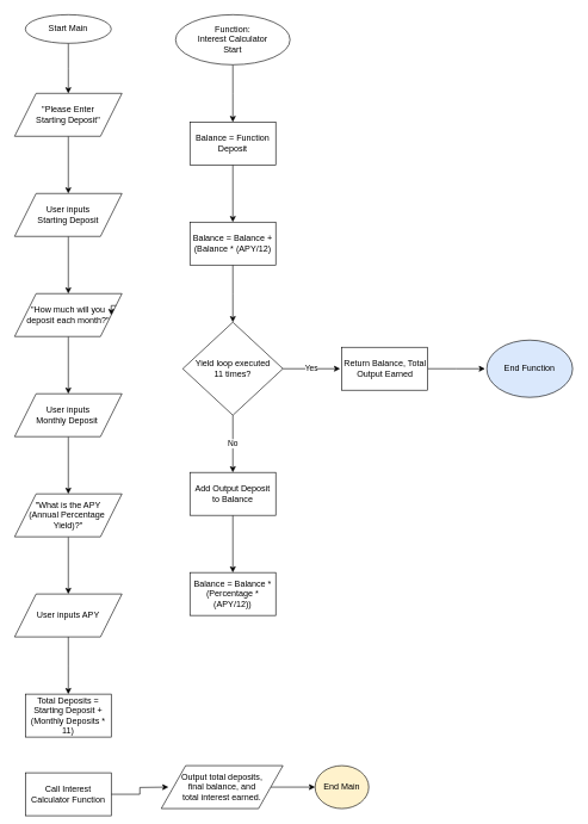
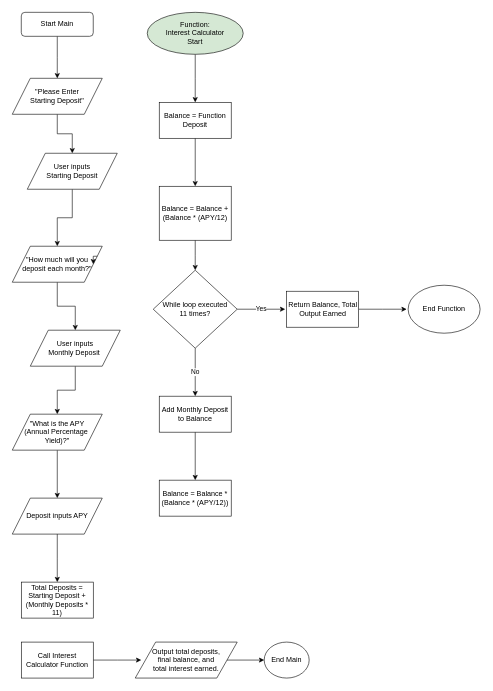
  <mxCell id="0" />
  <mxCell id="1" parent="0" />
  <mxCell id="2" style="edgeStyle=orthogonalEdgeStyle;rounded=0;orthogonalLoop=1;jettySize=auto;html=1;exitX=0.5;exitY=1;exitDx=0;exitDy=0;" edge="1" parent="1" source="3"><mxGeometry relative="1" as="geometry"><mxPoint x="95" y="130" as="targetPoint" /></mxGeometry></mxCell>
- <mxCell id="3" value="Start Main" style="ellipse;whiteSpace=wrap;html=1;" vertex="1" parent="1"><mxGeometry x="35" y="20" width="120" height="40" as="geometry" /></mxCell>
+ <mxCell id="3" value="Start Main" style="whiteSpace=wrap;html=1;rounded=1;" vertex="1" parent="1"><mxGeometry x="35" y="20" width="120" height="40" as="geometry" /></mxCell>
  <mxCell id="4" value="" style="edgeStyle=orthogonalEdgeStyle;rounded=0;orthogonalLoop=1;jettySize=auto;html=1;" edge="1" parent="1" source="5" target="7"><mxGeometry relative="1" as="geometry" /></mxCell>
  <mxCell id="5" value="&quot;Please Enter &lt;br&gt;Starting Deposit&quot;" style="shape=parallelogram;perimeter=parallelogramPerimeter;whiteSpace=wrap;html=1;" vertex="1" parent="1"><mxGeometry x="20" y="130" width="150" height="60" as="geometry" /></mxCell>
  <mxCell id="6" value="" style="edgeStyle=orthogonalEdgeStyle;rounded=0;orthogonalLoop=1;jettySize=auto;html=1;" edge="1" parent="1" source="7" target="9"><mxGeometry relative="1" as="geometry" /></mxCell>
- <mxCell id="7" value="User inputs &lt;br&gt;Starting Deposit" style="shape=parallelogram;perimeter=parallelogramPerimeter;whiteSpace=wrap;html=1;" vertex="1" parent="1"><mxGeometry x="20" y="270" width="150" height="60" as="geometry" /></mxCell>
+ <mxCell id="7" value="User inputs &lt;br&gt;Starting Deposit" style="shape=parallelogram;perimeter=parallelogramPerimeter;whiteSpace=wrap;html=1;" vertex="1" parent="1"><mxGeometry x="45" y="255" width="150" height="60" as="geometry" /></mxCell>
  <mxCell id="8" value="" style="edgeStyle=orthogonalEdgeStyle;rounded=0;orthogonalLoop=1;jettySize=auto;html=1;" edge="1" parent="1" source="9" target="11"><mxGeometry relative="1" as="geometry" /></mxCell>
  <mxCell id="9" value="&quot;How much will you&lt;br&gt;deposit each month?&quot;" style="shape=parallelogram;perimeter=parallelogramPerimeter;whiteSpace=wrap;html=1;" vertex="1" parent="1"><mxGeometry x="20" y="410" width="150" height="60" as="geometry" /></mxCell>
  <mxCell id="10" value="" style="edgeStyle=orthogonalEdgeStyle;rounded=0;orthogonalLoop=1;jettySize=auto;html=1;" edge="1" parent="1" source="11" target="13"><mxGeometry relative="1" as="geometry" /></mxCell>
- <mxCell id="11" value="User inputs&lt;br&gt;Monthly Deposit&amp;nbsp;" style="shape=parallelogram;perimeter=parallelogramPerimeter;whiteSpace=wrap;html=1;" vertex="1" parent="1"><mxGeometry x="20" y="550" width="150" height="60" as="geometry" /></mxCell>
+ <mxCell id="11" value="User inputs&lt;br&gt;Monthly Deposit&amp;nbsp;" style="shape=parallelogram;perimeter=parallelogramPerimeter;whiteSpace=wrap;html=1;" vertex="1" parent="1"><mxGeometry x="50" y="550" width="150" height="60" as="geometry" /></mxCell>
  <mxCell id="12" value="" style="edgeStyle=orthogonalEdgeStyle;rounded=0;orthogonalLoop=1;jettySize=auto;html=1;" edge="1" parent="1" source="13" target="15"><mxGeometry relative="1" as="geometry" /></mxCell>
  <mxCell id="13" value="&quot;What is the APY&lt;br&gt;(Annual Percentage&amp;nbsp;&lt;br&gt;Yield)?&quot;" style="shape=parallelogram;perimeter=parallelogramPerimeter;whiteSpace=wrap;html=1;" vertex="1" parent="1"><mxGeometry x="20" y="690" width="150" height="60" as="geometry" /></mxCell>
  <mxCell id="14" value="" style="edgeStyle=orthogonalEdgeStyle;rounded=0;orthogonalLoop=1;jettySize=auto;html=1;" edge="1" parent="1" source="15"><mxGeometry relative="1" as="geometry"><mxPoint x="95" y="970" as="targetPoint" /></mxGeometry></mxCell>
- <mxCell id="15" value="User inputs APY" style="shape=parallelogram;perimeter=parallelogramPerimeter;whiteSpace=wrap;html=1;" vertex="1" parent="1"><mxGeometry x="20" y="830" width="150" height="60" as="geometry" /></mxCell>
+ <mxCell id="15" value="Deposit inputs APY" style="shape=parallelogram;perimeter=parallelogramPerimeter;whiteSpace=wrap;html=1;" vertex="1" parent="1"><mxGeometry x="20" y="830" width="150" height="60" as="geometry" /></mxCell>
  <mxCell id="16" value="" style="edgeStyle=orthogonalEdgeStyle;rounded=0;orthogonalLoop=1;jettySize=auto;html=1;" edge="1" parent="1" source="17"><mxGeometry relative="1" as="geometry"><mxPoint x="235" y="1100" as="targetPoint" /></mxGeometry></mxCell>
- <mxCell id="17" value="Call Interest Calculator Function" style="rounded=0;whiteSpace=wrap;html=1;" vertex="1" parent="1"><mxGeometry x="35" y="1080" width="120" height="60" as="geometry" /></mxCell>
+ <mxCell id="17" value="Call Interest Calculator Function" style="rounded=0;whiteSpace=wrap;html=1;" vertex="1" parent="1"><mxGeometry x="35" y="1070" width="120" height="60" as="geometry" /></mxCell>
  <mxCell id="18" value="" style="edgeStyle=orthogonalEdgeStyle;rounded=0;orthogonalLoop=1;jettySize=auto;html=1;" edge="1" parent="1" source="19" target="20"><mxGeometry relative="1" as="geometry" /></mxCell>
  <mxCell id="19" value="Output total deposits,&lt;br&gt;final balance, and&lt;br&gt;total interest earned." style="shape=parallelogram;perimeter=parallelogramPerimeter;whiteSpace=wrap;html=1;" vertex="1" parent="1"><mxGeometry x="225" y="1070" width="170" height="60" as="geometry" /></mxCell>
- <mxCell id="20" value="End Main" style="ellipse;whiteSpace=wrap;html=1;fillColor=#fff2cc;" vertex="1" parent="1"><mxGeometry x="440" y="1070" width="75" height="60" as="geometry" /></mxCell>
+ <mxCell id="20" value="End Main" style="ellipse;whiteSpace=wrap;html=1;" vertex="1" parent="1"><mxGeometry x="440" y="1070" width="75" height="60" as="geometry" /></mxCell>
  <mxCell id="21" value="" style="edgeStyle=orthogonalEdgeStyle;rounded=0;orthogonalLoop=1;jettySize=auto;html=1;" edge="1" parent="1" source="22"><mxGeometry relative="1" as="geometry"><mxPoint x="325" y="170" as="targetPoint" /></mxGeometry></mxCell>
- <mxCell id="22" value="Function:&lt;br&gt;Interest Calculator&lt;br&gt;Start" style="ellipse;whiteSpace=wrap;html=1;" vertex="1" parent="1"><mxGeometry x="245" y="20" width="160" height="70" as="geometry" /></mxCell>
+ <mxCell id="22" value="Function:&lt;br&gt;Interest Calculator&lt;br&gt;Start" style="ellipse;whiteSpace=wrap;html=1;fillColor=#d5e8d4;" vertex="1" parent="1"><mxGeometry x="245" y="20" width="160" height="70" as="geometry" /></mxCell>
  <mxCell id="23" value="" style="edgeStyle=orthogonalEdgeStyle;rounded=0;orthogonalLoop=1;jettySize=auto;html=1;" edge="1" parent="1" source="24" target="26"><mxGeometry relative="1" as="geometry" /></mxCell>
  <mxCell id="24" value="Balance = Function Deposit" style="rounded=0;whiteSpace=wrap;html=1;" vertex="1" parent="1"><mxGeometry x="265" y="170" width="120" height="60" as="geometry" /></mxCell>
  <mxCell id="25" value="" style="edgeStyle=orthogonalEdgeStyle;rounded=0;orthogonalLoop=1;jettySize=auto;html=1;" edge="1" parent="1" source="26"><mxGeometry relative="1" as="geometry"><mxPoint x="325" y="450" as="targetPoint" /></mxGeometry></mxCell>
- <mxCell id="26" value="Balance = Balance + (Balance * (APY/12)" style="rounded=0;whiteSpace=wrap;html=1;" vertex="1" parent="1"><mxGeometry x="265" y="310" width="120" height="60" as="geometry" /></mxCell>
+ <mxCell id="26" value="Balance = Balance + (Balance * (APY/12)" style="rounded=0;whiteSpace=wrap;html=1;" vertex="1" parent="1"><mxGeometry x="265" y="310" width="120" height="90" as="geometry" /></mxCell>
  <mxCell id="27" value="No" style="edgeStyle=orthogonalEdgeStyle;rounded=0;orthogonalLoop=1;jettySize=auto;html=1;" edge="1" parent="1" source="29"><mxGeometry relative="1" as="geometry"><mxPoint x="325" y="660" as="targetPoint" /></mxGeometry></mxCell>
  <mxCell id="28" value="Yes" style="edgeStyle=orthogonalEdgeStyle;rounded=0;orthogonalLoop=1;jettySize=auto;html=1;" edge="1" parent="1" source="29"><mxGeometry relative="1" as="geometry"><mxPoint x="475" y="515" as="targetPoint" /></mxGeometry></mxCell>
- <mxCell id="29" value="Yield loop executed&lt;br&gt;11 times?" style="rhombus;whiteSpace=wrap;html=1;" vertex="1" parent="1"><mxGeometry x="255" y="450" width="140" height="130" as="geometry" /></mxCell>
+ <mxCell id="29" value="While loop executed&lt;br&gt;11 times?" style="rhombus;whiteSpace=wrap;html=1;" vertex="1" parent="1"><mxGeometry x="255" y="450" width="140" height="130" as="geometry" /></mxCell>
  <mxCell id="30" value="" style="edgeStyle=orthogonalEdgeStyle;rounded=0;orthogonalLoop=1;jettySize=auto;html=1;" edge="1" parent="1" source="31" target="32"><mxGeometry relative="1" as="geometry" /></mxCell>
- <mxCell id="31" value="Add Output Deposit&lt;br&gt;to Balance" style="rounded=0;whiteSpace=wrap;html=1;" vertex="1" parent="1"><mxGeometry x="265" y="660" width="120" height="60" as="geometry" /></mxCell>
- <mxCell id="32" value="Balance = Balance * (Percentage * (APY/12))" style="rounded=0;whiteSpace=wrap;html=1;" vertex="1" parent="1"><mxGeometry x="265" y="800" width="120" height="60" as="geometry" /></mxCell>
+ <mxCell id="31" value="Add Monthly Deposit&lt;br&gt;to Balance" style="rounded=0;whiteSpace=wrap;html=1;" vertex="1" parent="1"><mxGeometry x="265" y="660" width="120" height="60" as="geometry" /></mxCell>
+ <mxCell id="32" value="Balance = Balance * (Balance * (APY/12))" style="rounded=0;whiteSpace=wrap;html=1;" vertex="1" parent="1"><mxGeometry x="265" y="800" width="120" height="60" as="geometry" /></mxCell>
  <mxCell id="33" style="edgeStyle=orthogonalEdgeStyle;rounded=0;orthogonalLoop=1;jettySize=auto;html=1;exitX=1;exitY=0.25;exitDx=0;exitDy=0;entryX=1;entryY=0.5;entryDx=0;entryDy=0;" edge="1" parent="1" source="9" target="9"><mxGeometry relative="1" as="geometry" /></mxCell>
  <mxCell id="34" value="" style="edgeStyle=orthogonalEdgeStyle;rounded=0;orthogonalLoop=1;jettySize=auto;html=1;" edge="1" parent="1" source="35"><mxGeometry relative="1" as="geometry"><mxPoint x="677.5" y="515" as="targetPoint" /></mxGeometry></mxCell>
  <mxCell id="35" value="Return Balance, Total Output Earned" style="rounded=0;whiteSpace=wrap;html=1;" vertex="1" parent="1"><mxGeometry x="477.5" y="485" width="120" height="60" as="geometry" /></mxCell>
  <mxCell id="36" value="Total Deposits = Starting Deposit + (Monthly Deposits * 11)" style="rounded=0;whiteSpace=wrap;html=1;" vertex="1" parent="1"><mxGeometry x="35" y="970" width="120" height="60" as="geometry" /></mxCell>
- <mxCell id="37" value="End Function" style="ellipse;whiteSpace=wrap;html=1;fillColor=#dae8fc;" vertex="1" parent="1"><mxGeometry x="680" y="475" width="120" height="80" as="geometry" /></mxCell>
+ <mxCell id="37" value="End Function" style="ellipse;whiteSpace=wrap;html=1;" vertex="1" parent="1"><mxGeometry x="680" y="475" width="120" height="80" as="geometry" /></mxCell>
